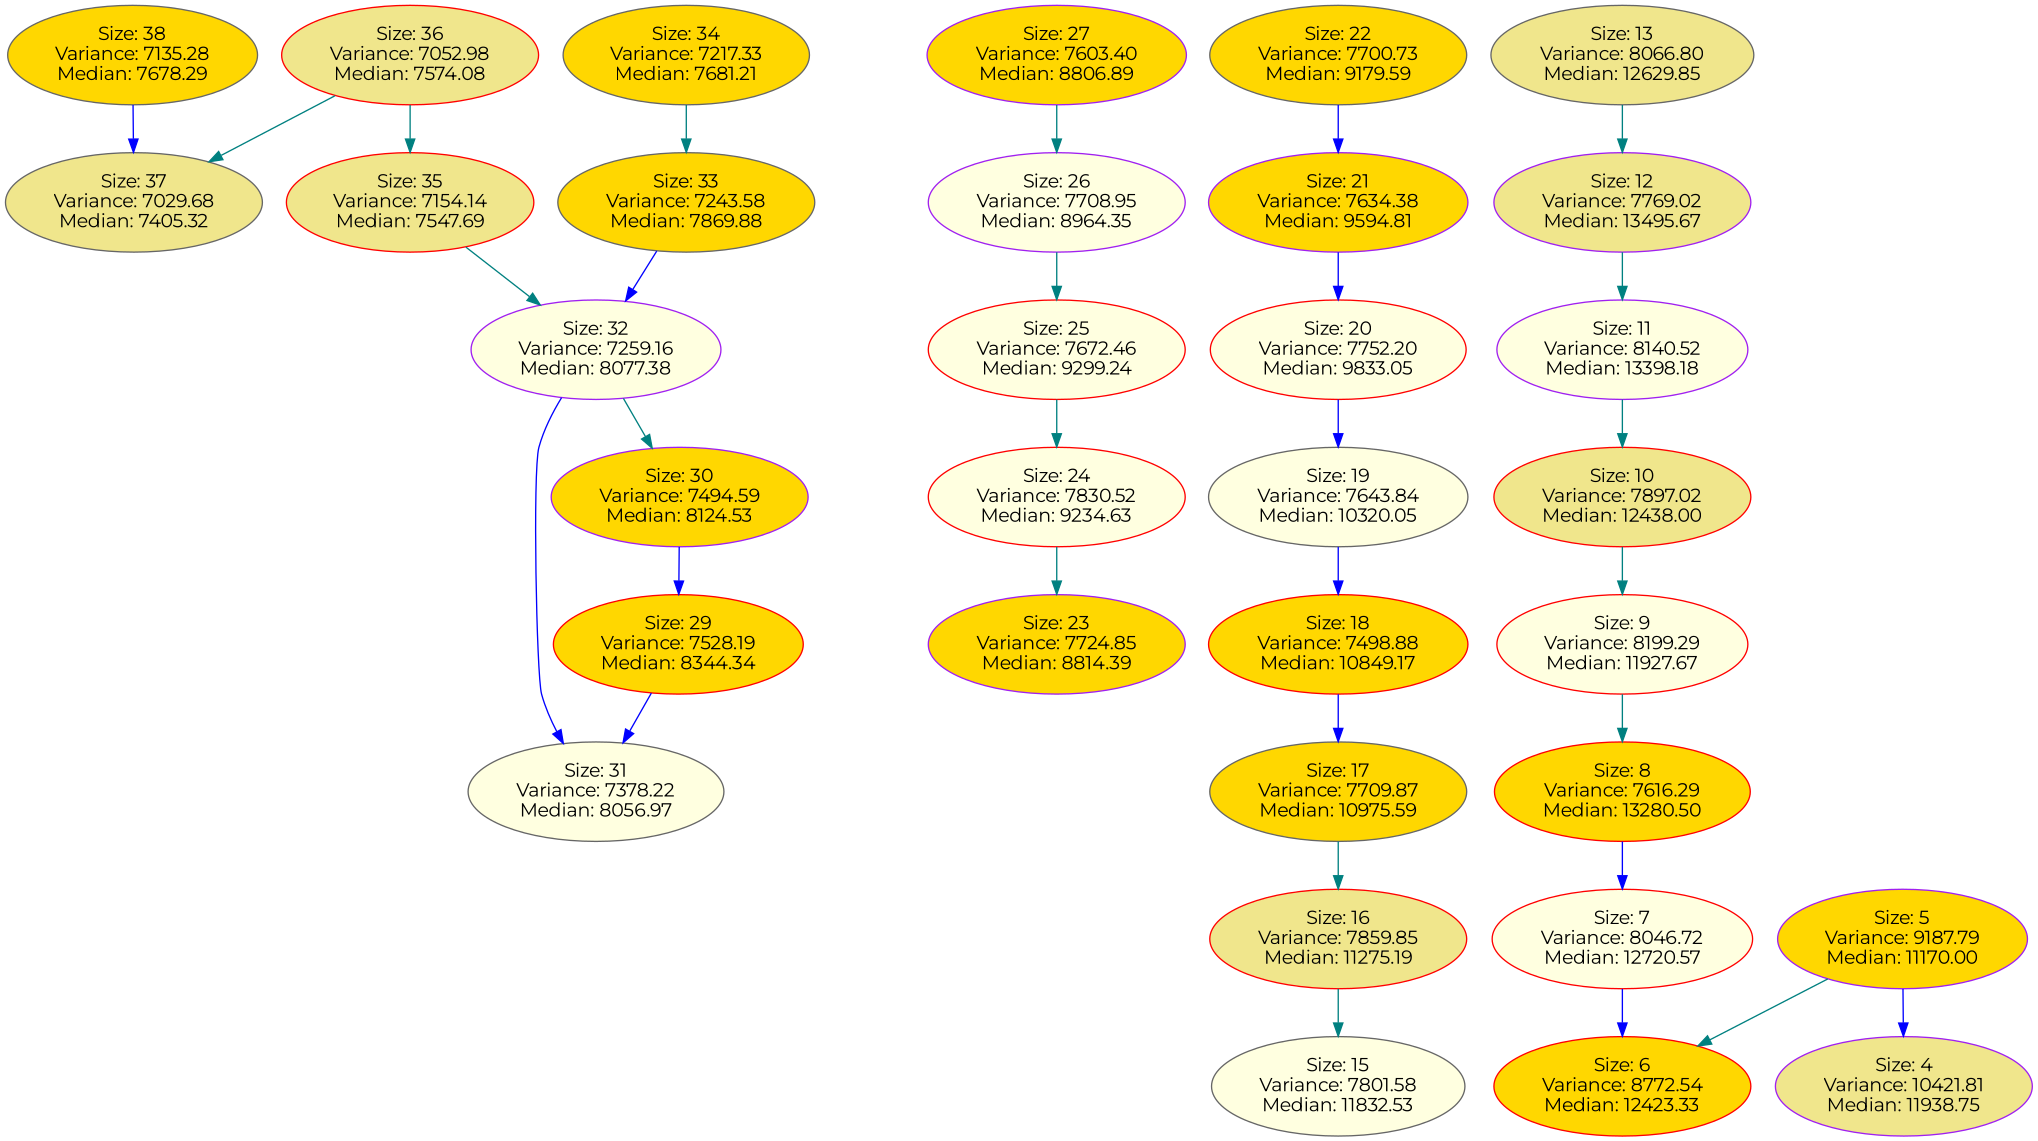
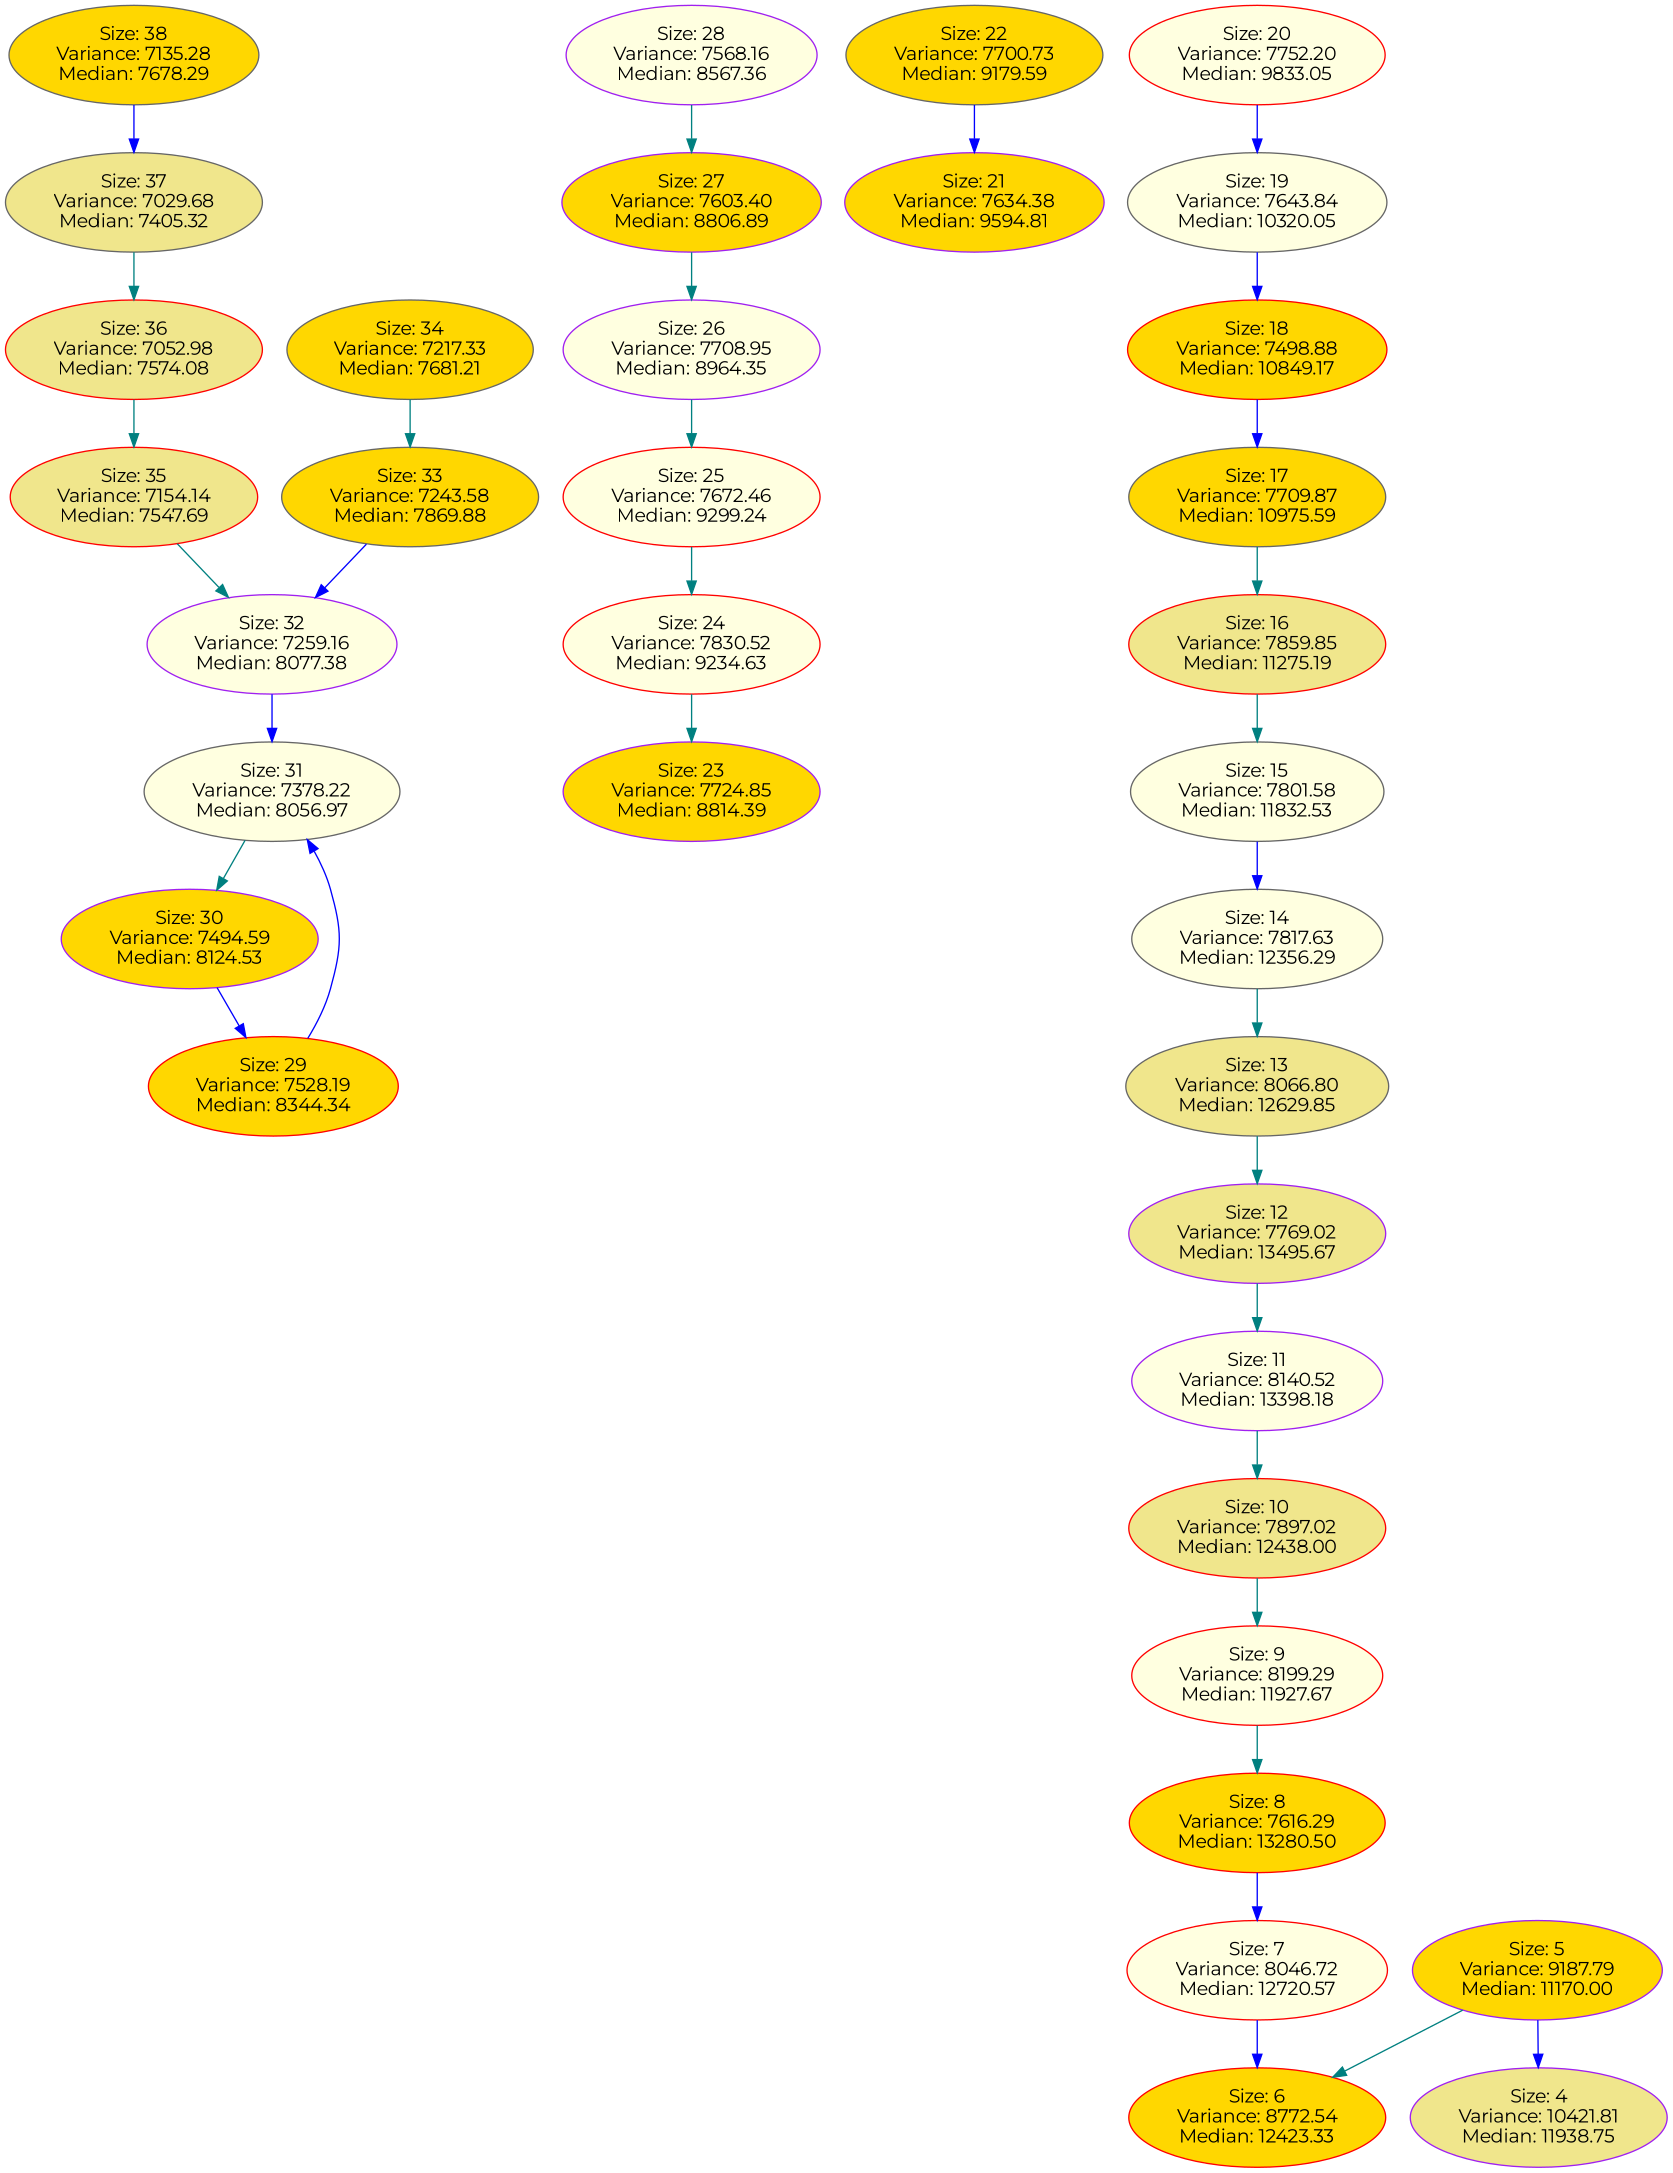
  digraph {
    L=33
    fontname=Montserrat
    node [color=red fillcolor=gold fontname=Montserrat style=filled]
    edge [color=teal fontname=Montserrat]
    "Size: 38\nVariance: 7135.28\nMedian: 7678.29" [color=gray40]
    "Size: 37\nVariance: 7029.68\nMedian: 7405.32" [color=gray40 fillcolor=khaki]
    "Size: 36\nVariance: 7052.98\nMedian: 7574.08" [fillcolor=khaki]
    "Size: 35\nVariance: 7154.14\nMedian: 7547.69" [fillcolor=khaki]
    "Size: 32\nVariance: 7259.16\nMedian: 8077.38" [color=purple fillcolor=lightyellow]
    "Size: 34\nVariance: 7217.33\nMedian: 7681.21" [color=gray40]
    "Size: 33\nVariance: 7243.58\nMedian: 7869.88" [color=gray40]
    "Size: 31\nVariance: 7378.22\nMedian: 8056.97" [color=gray40 fillcolor=lightyellow]
    "Size: 30\nVariance: 7494.59\nMedian: 8124.53" [color=purple]
    "Size: 29\nVariance: 7528.19\nMedian: 8344.34"
+   "Size: 28\nVariance: 7568.16\nMedian: 8567.36" [color=purple fillcolor=lightyellow]
    "Size: 27\nVariance: 7603.40\nMedian: 8806.89" [color=purple]
    "Size: 26\nVariance: 7708.95\nMedian: 8964.35" [color=purple fillcolor=lightyellow]
    "Size: 25\nVariance: 7672.46\nMedian: 9299.24" [fillcolor=lightyellow]
    "Size: 24\nVariance: 7830.52\nMedian: 9234.63" [fillcolor=lightyellow]
    "Size: 23\nVariance: 7724.85\nMedian: 8814.39" [color=purple]
    "Size: 22\nVariance: 7700.73\nMedian: 9179.59" [color=gray40]
    "Size: 21\nVariance: 7634.38\nMedian: 9594.81" [color=purple]
    "Size: 20\nVariance: 7752.20\nMedian: 9833.05" [fillcolor=lightyellow]
    "Size: 19\nVariance: 7643.84\nMedian: 10320.05" [color=gray40 fillcolor=lightyellow]
    "Size: 18\nVariance: 7498.88\nMedian: 10849.17"
    "Size: 17\nVariance: 7709.87\nMedian: 10975.59" [color=gray40]
    "Size: 16\nVariance: 7859.85\nMedian: 11275.19" [fillcolor=khaki]
    "Size: 15\nVariance: 7801.58\nMedian: 11832.53" [color=gray40 fillcolor=lightyellow]
+   "Size: 14\nVariance: 7817.63\nMedian: 12356.29" [color=gray40 fillcolor=lightyellow]
    "Size: 13\nVariance: 8066.80\nMedian: 12629.85" [color=gray40 fillcolor=khaki]
    "Size: 12\nVariance: 7769.02\nMedian: 13495.67" [color=purple fillcolor=khaki]
    "Size: 11\nVariance: 8140.52\nMedian: 13398.18" [color=purple fillcolor=lightyellow]
    "Size: 10\nVariance: 7897.02\nMedian: 12438.00" [fillcolor=khaki]
    "Size: 9\nVariance: 8199.29\nMedian: 11927.67" [fillcolor=lightyellow]
    "Size: 8\nVariance: 7616.29\nMedian: 13280.50"
    "Size: 7\nVariance: 8046.72\nMedian: 12720.57" [fillcolor=lightyellow]
    "Size: 6\nVariance: 8772.54\nMedian: 12423.33"
    "Size: 5\nVariance: 9187.79\nMedian: 11170.00" [color=purple]
    "Size: 4\nVariance: 10421.81\nMedian: 11938.75" [color=purple fillcolor=khaki]
    "Size: 38\nVariance: 7135.28\nMedian: 7678.29" -> "Size: 37\nVariance: 7029.68\nMedian: 7405.32" [color=blue]
-   "Size: 36\nVariance: 7052.98\nMedian: 7574.08" -> "Size: 37\nVariance: 7029.68\nMedian: 7405.32"
+   "Size: 37\nVariance: 7029.68\nMedian: 7405.32" -> "Size: 36\nVariance: 7052.98\nMedian: 7574.08"
    "Size: 36\nVariance: 7052.98\nMedian: 7574.08" -> "Size: 35\nVariance: 7154.14\nMedian: 7547.69"
    "Size: 35\nVariance: 7154.14\nMedian: 7547.69" -> "Size: 32\nVariance: 7259.16\nMedian: 8077.38"
    "Size: 32\nVariance: 7259.16\nMedian: 8077.38" -> "Size: 31\nVariance: 7378.22\nMedian: 8056.97" [color=blue]
    "Size: 34\nVariance: 7217.33\nMedian: 7681.21" -> "Size: 33\nVariance: 7243.58\nMedian: 7869.88"
    "Size: 33\nVariance: 7243.58\nMedian: 7869.88" -> "Size: 32\nVariance: 7259.16\nMedian: 8077.38" [color=blue]
-   "Size: 32\nVariance: 7259.16\nMedian: 8077.38" -> "Size: 30\nVariance: 7494.59\nMedian: 8124.53"
+   "Size: 31\nVariance: 7378.22\nMedian: 8056.97" -> "Size: 30\nVariance: 7494.59\nMedian: 8124.53"
    "Size: 30\nVariance: 7494.59\nMedian: 8124.53" -> "Size: 29\nVariance: 7528.19\nMedian: 8344.34" [color=blue]
    "Size: 29\nVariance: 7528.19\nMedian: 8344.34" -> "Size: 31\nVariance: 7378.22\nMedian: 8056.97" [color=blue]
+   "Size: 28\nVariance: 7568.16\nMedian: 8567.36" -> "Size: 27\nVariance: 7603.40\nMedian: 8806.89"
    "Size: 27\nVariance: 7603.40\nMedian: 8806.89" -> "Size: 26\nVariance: 7708.95\nMedian: 8964.35"
    "Size: 26\nVariance: 7708.95\nMedian: 8964.35" -> "Size: 25\nVariance: 7672.46\nMedian: 9299.24"
    "Size: 25\nVariance: 7672.46\nMedian: 9299.24" -> "Size: 24\nVariance: 7830.52\nMedian: 9234.63"
    "Size: 24\nVariance: 7830.52\nMedian: 9234.63" -> "Size: 23\nVariance: 7724.85\nMedian: 8814.39"
    "Size: 22\nVariance: 7700.73\nMedian: 9179.59" -> "Size: 21\nVariance: 7634.38\nMedian: 9594.81" [color=blue]
-   "Size: 21\nVariance: 7634.38\nMedian: 9594.81" -> "Size: 20\nVariance: 7752.20\nMedian: 9833.05" [color=blue]
    "Size: 20\nVariance: 7752.20\nMedian: 9833.05" -> "Size: 19\nVariance: 7643.84\nMedian: 10320.05" [color=blue]
    "Size: 19\nVariance: 7643.84\nMedian: 10320.05" -> "Size: 18\nVariance: 7498.88\nMedian: 10849.17" [color=blue]
    "Size: 18\nVariance: 7498.88\nMedian: 10849.17" -> "Size: 17\nVariance: 7709.87\nMedian: 10975.59" [color=blue]
    "Size: 17\nVariance: 7709.87\nMedian: 10975.59" -> "Size: 16\nVariance: 7859.85\nMedian: 11275.19"
    "Size: 16\nVariance: 7859.85\nMedian: 11275.19" -> "Size: 15\nVariance: 7801.58\nMedian: 11832.53"
+   "Size: 15\nVariance: 7801.58\nMedian: 11832.53" -> "Size: 14\nVariance: 7817.63\nMedian: 12356.29" [color=blue]
+   "Size: 14\nVariance: 7817.63\nMedian: 12356.29" -> "Size: 13\nVariance: 8066.80\nMedian: 12629.85"
    "Size: 13\nVariance: 8066.80\nMedian: 12629.85" -> "Size: 12\nVariance: 7769.02\nMedian: 13495.67"
    "Size: 12\nVariance: 7769.02\nMedian: 13495.67" -> "Size: 11\nVariance: 8140.52\nMedian: 13398.18"
    "Size: 11\nVariance: 8140.52\nMedian: 13398.18" -> "Size: 10\nVariance: 7897.02\nMedian: 12438.00"
    "Size: 10\nVariance: 7897.02\nMedian: 12438.00" -> "Size: 9\nVariance: 8199.29\nMedian: 11927.67"
    "Size: 9\nVariance: 8199.29\nMedian: 11927.67" -> "Size: 8\nVariance: 7616.29\nMedian: 13280.50"
    "Size: 8\nVariance: 7616.29\nMedian: 13280.50" -> "Size: 7\nVariance: 8046.72\nMedian: 12720.57" [color=blue]
    "Size: 7\nVariance: 8046.72\nMedian: 12720.57" -> "Size: 6\nVariance: 8772.54\nMedian: 12423.33" [color=blue]
    "Size: 5\nVariance: 9187.79\nMedian: 11170.00" -> "Size: 6\nVariance: 8772.54\nMedian: 12423.33"
    "Size: 5\nVariance: 9187.79\nMedian: 11170.00" -> "Size: 4\nVariance: 10421.81\nMedian: 11938.75" [color=blue]
  }
